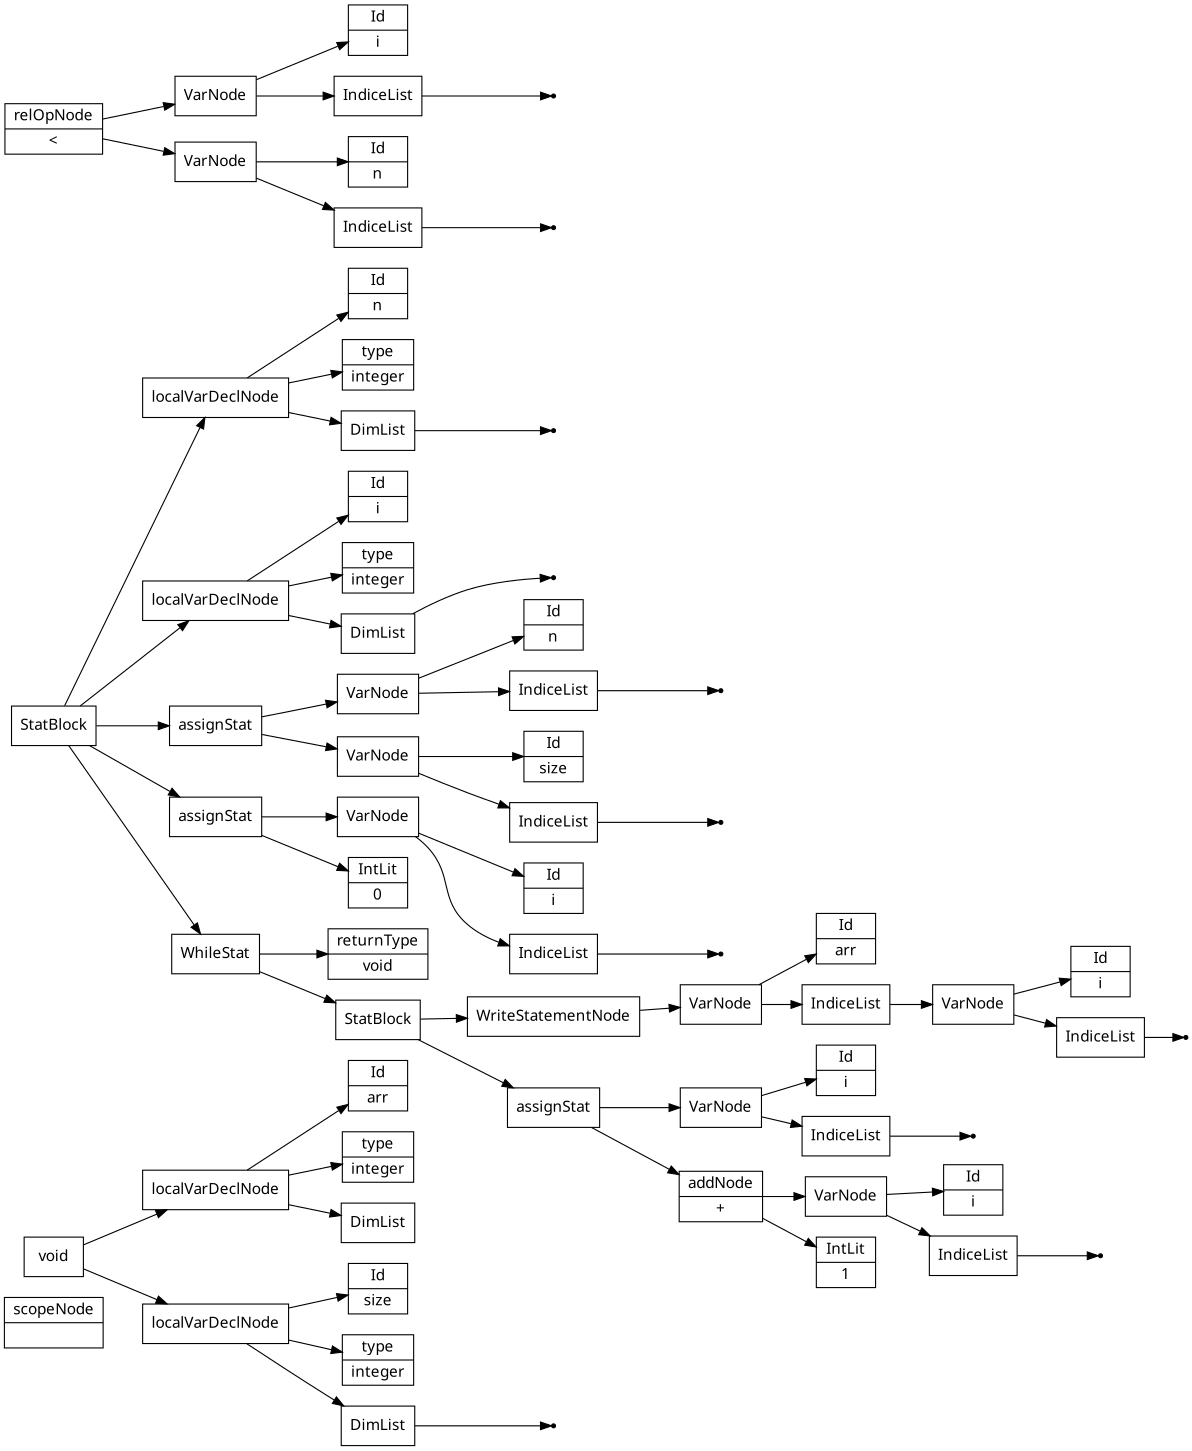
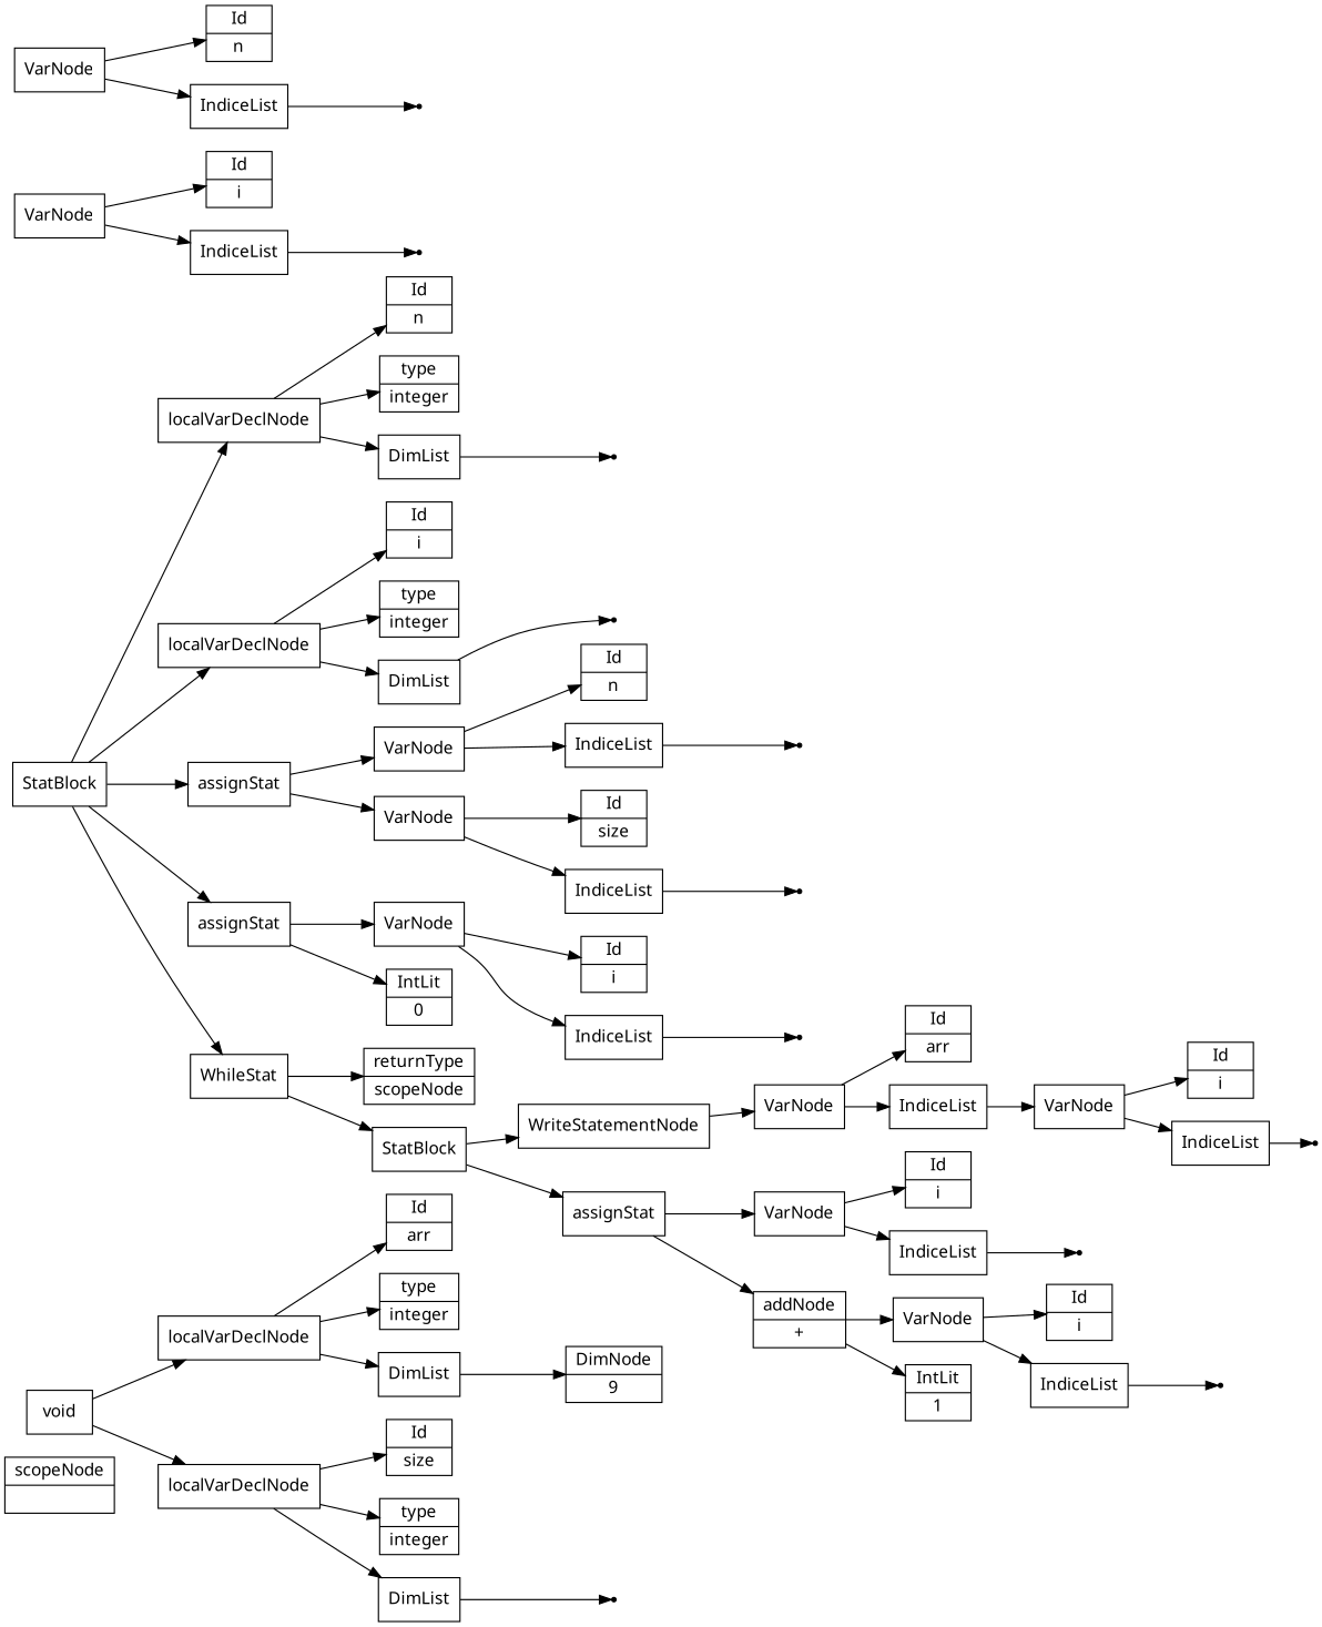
  digraph {
    ordering=out
    rankdir=LR
    splines=spline
    node [fontname=Sans shape=record]
    n1 [label="scopeNode| "]
    n2 [label="Id|arr"]
    n3 [label="type|integer"]
+   n4 [label="DimNode|9"]
    n5 [label=DimList]
    n6 [label=localVarDeclNode]
    n7 [label="Id|size"]
    n8 [label="type|integer"]
    none12 [shape=point]
    n10 [label=DimList]
    n11 [label=localVarDeclNode]
    n12 [label=void]
-   n13 [label="returnType|void"]
+   n13 [label="returnType|scopeNode"]
    n14 [label="Id|n"]
    n15 [label="type|integer"]
    none21 [shape=point]
    n17 [label=DimList]
    n18 [label=localVarDeclNode]
    n19 [label="Id|i"]
    n20 [label="type|integer"]
    none27 [shape=point]
    n22 [label=DimList]
    n23 [label=localVarDeclNode]
    n24 [label="Id|n"]
    none32 [shape=point]
    n26 [label=IndiceList]
    n27 [label=VarNode]
    n28 [label="Id|size"]
    none37 [shape=point]
    n30 [label=IndiceList]
    n31 [label=VarNode]
    n32 [label=assignStat]
    n33 [label="Id|i"]
    none43 [shape=point]
    n35 [label=IndiceList]
    n36 [label=VarNode]
    n37 [label="IntLit|0"]
    n38 [label=assignStat]
    n39 [label="Id|i"]
    none50 [shape=point]
    n41 [label=IndiceList]
    n42 [label=VarNode]
-   n43 [label="relOpNode|\<"]
    n44 [label=VarNode]
    n45 [label="Id|n"]
    n46 [label=IndiceList]
    none56 [shape=point]
    n48 [label="Id|arr"]
    n49 [label="Id|i"]
    none64 [shape=point]
    n51 [label=IndiceList]
    n52 [label=VarNode]
    n53 [label=IndiceList]
    n54 [label=VarNode]
    n55 [label=WriteStatementNode]
    n56 [label="Id|i"]
    none72 [shape=point]
    n58 [label=IndiceList]
    n59 [label=VarNode]
    n60 [label="Id|i"]
    none77 [shape=point]
    n62 [label=IndiceList]
    n63 [label=VarNode]
    n64 [label="addNode|+"]
    n65 [label="IntLit|1"]
    n66 [label=assignStat]
    n67 [label=StatBlock]
    n68 [label=WhileStat]
    n69 [label=StatBlock]
+   n5 -> n4
    n6 -> n2
    n6 -> n3
    n6 -> n5
    n10 -> none12
    n11 -> n7
    n11 -> n8
    n11 -> n10
    n12 -> n6
    n12 -> n11
    n17 -> none21
    n18 -> n14
    n18 -> n15
    n18 -> n17
    n22 -> none27
    n23 -> n19
    n23 -> n20
    n23 -> n22
    n26 -> none32
    n27 -> n24
    n27 -> n26
    n30 -> none37
    n31 -> n28
    n31 -> n30
    n32 -> n27
    n32 -> n31
    n35 -> none43
    n36 -> n33
    n36 -> n35
    n38 -> n36
    n38 -> n37
    n41 -> none50
    n42 -> n39
    n42 -> n41
-   n43 -> n42
-   n43 -> n44
    n44 -> n45
    n44 -> n46
    n46 -> none56
    n51 -> none64
    n52 -> n49
    n52 -> n51
    n53 -> n52
    n54 -> n48
    n54 -> n53
    n55 -> n54
    n58 -> none72
    n59 -> n56
    n59 -> n58
    n62 -> none77
    n63 -> n60
    n63 -> n62
    n64 -> n63
    n64 -> n65
    n66 -> n59
    n66 -> n64
    n67 -> n55
    n67 -> n66
    n68 -> n13
    n68 -> n67
    n69 -> n18
    n69 -> n23
    n69 -> n32
    n69 -> n38
    n69 -> n68
  }
